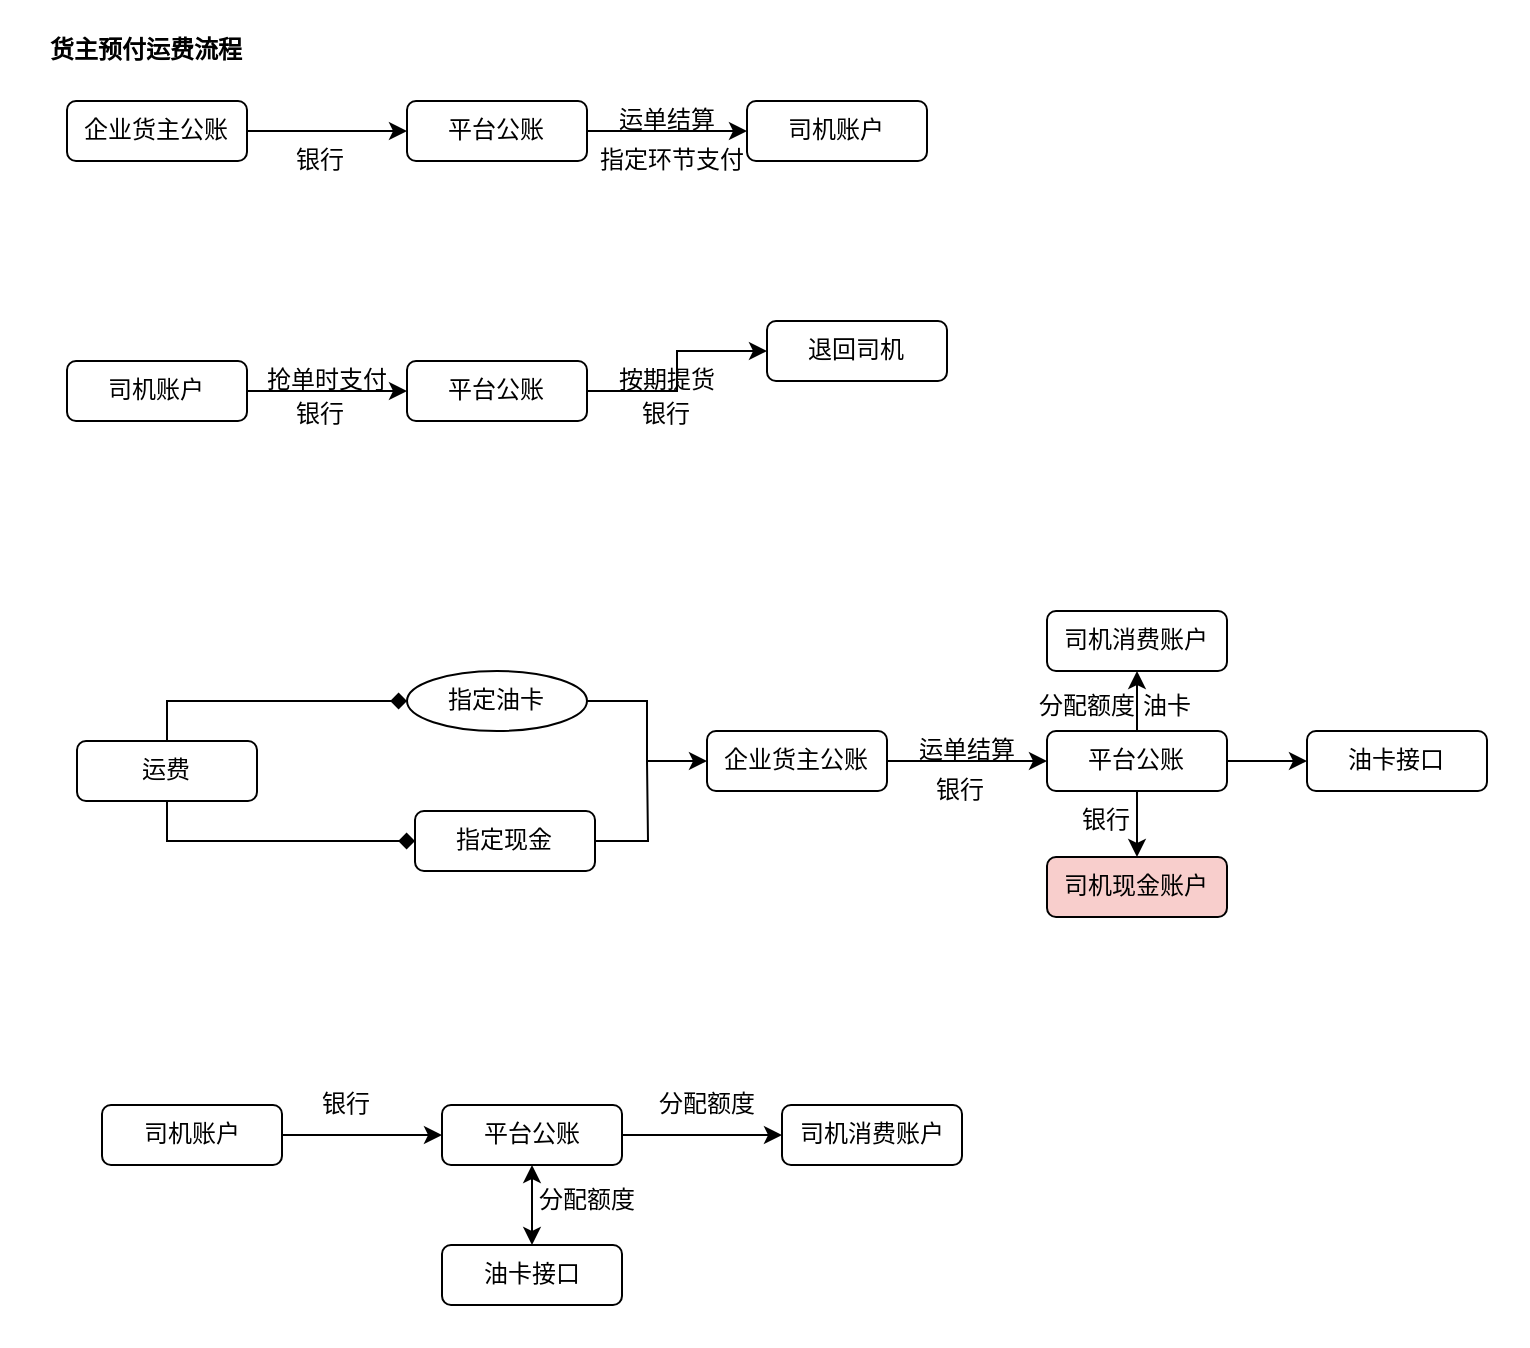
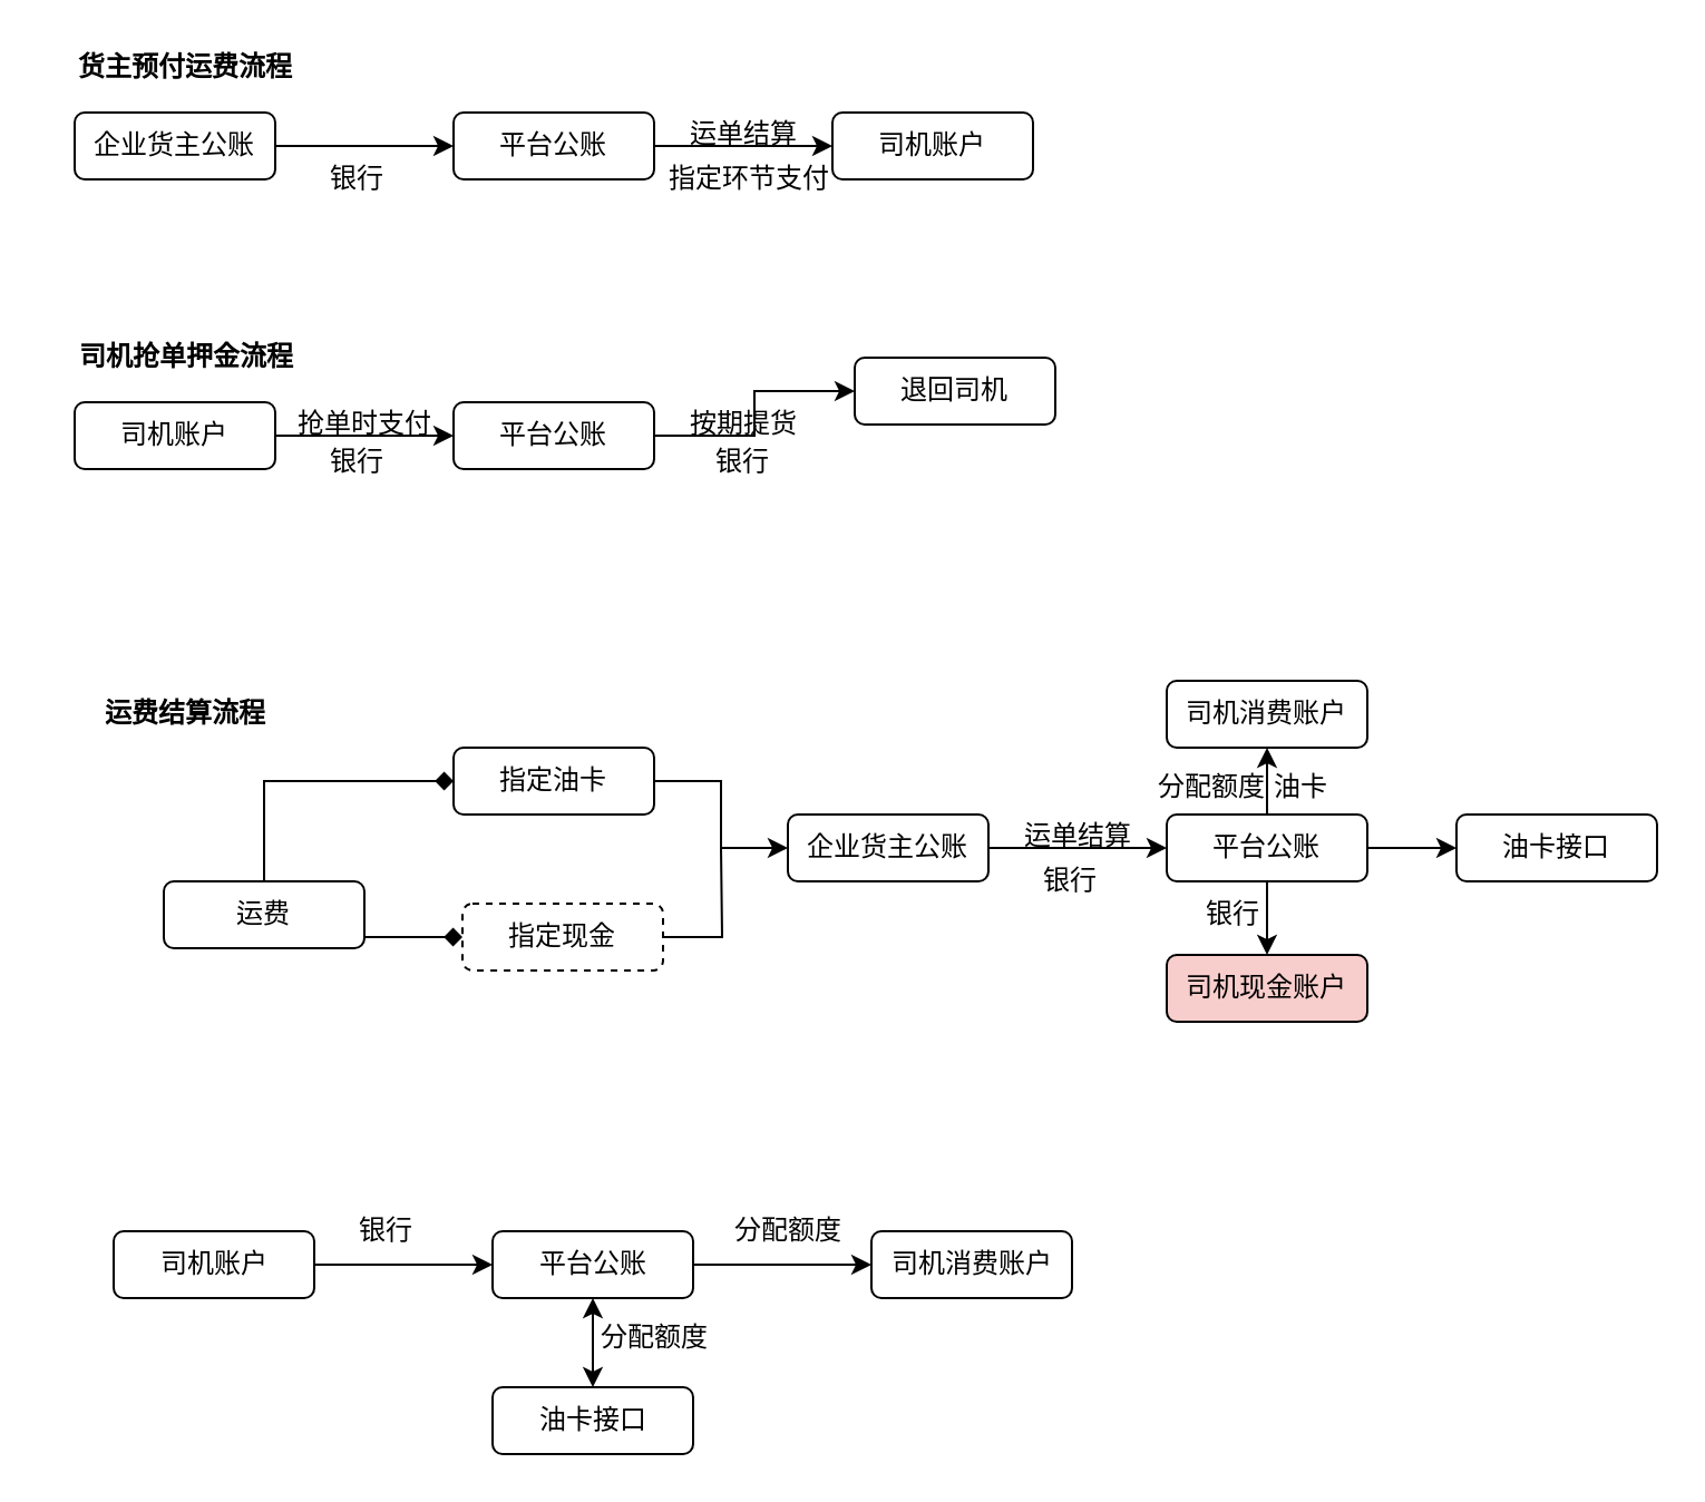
  <mxCell id="0" />
  <mxCell id="1" parent="0" />
- <mxCell id="2" value="货主预付运费流程" style="text;html=1;strokeColor=none;fillColor=none;align=center;verticalAlign=middle;whiteSpace=wrap;rounded=0;fontStyle=1" vertex="1" parent="1"><mxGeometry x="23" y="15" width="100" height="20" as="geometry" /></mxCell>
+ <mxCell id="2" value="货主预付运费流程" style="text;html=1;strokeColor=none;fillColor=none;align=center;verticalAlign=middle;whiteSpace=wrap;rounded=0;fontStyle=1" vertex="1" parent="1"><mxGeometry x="33" y="20" width="100" height="20" as="geometry" /></mxCell>
  <mxCell id="3" value="" style="edgeStyle=orthogonalEdgeStyle;rounded=0;orthogonalLoop=1;jettySize=auto;html=1;" edge="1" parent="1" source="4" target="6"><mxGeometry relative="1" as="geometry" /></mxCell>
  <mxCell id="4" value="企业货主公账" style="rounded=1;whiteSpace=wrap;html=1;" vertex="1" parent="1"><mxGeometry x="33" y="50" width="90" height="30" as="geometry" /></mxCell>
  <mxCell id="5" value="" style="edgeStyle=orthogonalEdgeStyle;rounded=0;orthogonalLoop=1;jettySize=auto;html=1;" edge="1" parent="1" source="6" target="7"><mxGeometry relative="1" as="geometry" /></mxCell>
  <mxCell id="6" value="平台公账" style="rounded=1;whiteSpace=wrap;html=1;" vertex="1" parent="1"><mxGeometry x="203" y="50" width="90" height="30" as="geometry" /></mxCell>
  <mxCell id="7" value="司机账户" style="rounded=1;whiteSpace=wrap;html=1;" vertex="1" parent="1"><mxGeometry x="373" y="50" width="90" height="30" as="geometry" /></mxCell>
  <mxCell id="8" value="运单结算" style="text;html=1;align=center;verticalAlign=middle;resizable=0;points=[];;autosize=1;" vertex="1" parent="1"><mxGeometry x="303" y="50" width="60" height="20" as="geometry" /></mxCell>
  <mxCell id="9" value="指定环节支付" style="text;html=1;strokeColor=none;fillColor=none;align=center;verticalAlign=middle;whiteSpace=wrap;rounded=0;" vertex="1" parent="1"><mxGeometry x="281" y="70" width="110" height="20" as="geometry" /></mxCell>
+ <mxCell id="10" value="司机抢单押金流程" style="text;html=1;strokeColor=none;fillColor=none;align=center;verticalAlign=middle;whiteSpace=wrap;rounded=0;fontStyle=1" vertex="1" parent="1"><mxGeometry x="20.5" y="150" width="125" height="20" as="geometry" /></mxCell>
  <mxCell id="11" value="" style="edgeStyle=orthogonalEdgeStyle;rounded=0;orthogonalLoop=1;jettySize=auto;html=1;" edge="1" parent="1" source="12" target="14"><mxGeometry relative="1" as="geometry" /></mxCell>
  <mxCell id="12" value="司机账户" style="rounded=1;whiteSpace=wrap;html=1;" vertex="1" parent="1"><mxGeometry x="33" y="180" width="90" height="30" as="geometry" /></mxCell>
  <mxCell id="13" value="" style="edgeStyle=orthogonalEdgeStyle;rounded=0;orthogonalLoop=1;jettySize=auto;html=1;" edge="1" parent="1" source="14" target="15"><mxGeometry relative="1" as="geometry" /></mxCell>
  <mxCell id="14" value="平台公账" style="rounded=1;whiteSpace=wrap;html=1;" vertex="1" parent="1"><mxGeometry x="203" y="180" width="90" height="30" as="geometry" /></mxCell>
  <mxCell id="15" value="退回司机" style="rounded=1;whiteSpace=wrap;html=1;" vertex="1" parent="1"><mxGeometry x="383" y="160" width="90" height="30" as="geometry" /></mxCell>
  <mxCell id="16" value="抢单时支付" style="text;html=1;align=center;verticalAlign=middle;resizable=0;points=[];;autosize=1;" vertex="1" parent="1"><mxGeometry x="123" y="180" width="80" height="20" as="geometry" /></mxCell>
  <mxCell id="17" value="按期提货" style="text;html=1;align=center;verticalAlign=middle;resizable=0;points=[];;autosize=1;" vertex="1" parent="1"><mxGeometry x="303" y="180" width="60" height="20" as="geometry" /></mxCell>
  <mxCell id="18" value="银行" style="text;html=1;strokeColor=none;fillColor=none;align=center;verticalAlign=middle;whiteSpace=wrap;rounded=0;" vertex="1" parent="1"><mxGeometry x="140" y="197" width="40" height="20" as="geometry" /></mxCell>
  <mxCell id="19" value="银行" style="text;html=1;strokeColor=none;fillColor=none;align=center;verticalAlign=middle;whiteSpace=wrap;rounded=0;" vertex="1" parent="1"><mxGeometry x="313" y="197" width="40" height="20" as="geometry" /></mxCell>
  <mxCell id="20" value="银行" style="text;html=1;strokeColor=none;fillColor=none;align=center;verticalAlign=middle;whiteSpace=wrap;rounded=0;" vertex="1" parent="1"><mxGeometry x="140" y="70" width="40" height="20" as="geometry" /></mxCell>
+ <mxCell id="21" value="运费结算流程" style="text;html=1;strokeColor=none;fillColor=none;align=center;verticalAlign=middle;whiteSpace=wrap;rounded=0;fontStyle=1" vertex="1" parent="1"><mxGeometry x="33" y="310" width="100" height="20" as="geometry" /></mxCell>
  <mxCell id="22" value="" style="edgeStyle=orthogonalEdgeStyle;rounded=0;orthogonalLoop=1;jettySize=auto;html=1;" edge="1" parent="1" source="23" target="27"><mxGeometry relative="1" as="geometry" /></mxCell>
  <mxCell id="23" value="企业货主公账" style="rounded=1;whiteSpace=wrap;html=1;" vertex="1" parent="1"><mxGeometry x="353" y="365" width="90" height="30" as="geometry" /></mxCell>
  <mxCell id="24" value="" style="edgeStyle=orthogonalEdgeStyle;rounded=0;orthogonalLoop=1;jettySize=auto;html=1;" edge="1" parent="1" source="27" target="30"><mxGeometry relative="1" as="geometry" /></mxCell>
  <mxCell id="25" value="" style="edgeStyle=orthogonalEdgeStyle;rounded=0;orthogonalLoop=1;jettySize=auto;html=1;endArrow=classic;endFill=1;" edge="1" parent="1" source="27" target="29"><mxGeometry relative="1" as="geometry" /></mxCell>
  <mxCell id="26" value="" style="edgeStyle=orthogonalEdgeStyle;rounded=0;orthogonalLoop=1;jettySize=auto;html=1;startArrow=none;startFill=0;endArrow=classic;endFill=1;" edge="1" parent="1" source="27" target="28"><mxGeometry relative="1" as="geometry" /></mxCell>
  <mxCell id="27" value="平台公账" style="rounded=1;whiteSpace=wrap;html=1;" vertex="1" parent="1"><mxGeometry x="523" y="365" width="90" height="30" as="geometry" /></mxCell>
  <mxCell id="28" value="油卡接口" style="rounded=1;whiteSpace=wrap;html=1;" vertex="1" parent="1"><mxGeometry x="653" y="365" width="90" height="30" as="geometry" /></mxCell>
  <mxCell id="29" value="司机消费账户" style="rounded=1;whiteSpace=wrap;html=1;" vertex="1" parent="1"><mxGeometry x="523" y="305" width="90" height="30" as="geometry" /></mxCell>
  <mxCell id="30" value="司机现金账户" style="rounded=1;whiteSpace=wrap;html=1;fillColor=#f8cecc;" vertex="1" parent="1"><mxGeometry x="523" y="428" width="90" height="30" as="geometry" /></mxCell>
  <mxCell id="31" value="运单结算" style="text;html=1;align=center;verticalAlign=middle;resizable=0;points=[];;autosize=1;" vertex="1" parent="1"><mxGeometry x="453" y="365" width="60" height="20" as="geometry" /></mxCell>
  <mxCell id="32" value="银行" style="text;html=1;strokeColor=none;fillColor=none;align=center;verticalAlign=middle;whiteSpace=wrap;rounded=0;" vertex="1" parent="1"><mxGeometry x="460" y="385" width="40" height="20" as="geometry" /></mxCell>
  <mxCell id="33" value="银行" style="text;html=1;strokeColor=none;fillColor=none;align=center;verticalAlign=middle;whiteSpace=wrap;rounded=0;" vertex="1" parent="1"><mxGeometry x="533" y="400" width="40" height="20" as="geometry" /></mxCell>
  <mxCell id="34" value="" style="edgeStyle=orthogonalEdgeStyle;rounded=0;orthogonalLoop=1;jettySize=auto;html=1;exitX=0.5;exitY=1;exitDx=0;exitDy=0;entryX=0;entryY=0.5;entryDx=0;entryDy=0;endArrow=diamond;" edge="1" parent="1" source="36" target="40"><mxGeometry relative="1" as="geometry"><Array as="points"><mxPoint x="83" y="420" /><mxPoint x="203" y="420" /></Array></mxGeometry></mxCell>
  <mxCell id="35" value="" style="edgeStyle=orthogonalEdgeStyle;rounded=0;orthogonalLoop=1;jettySize=auto;html=1;exitX=0.5;exitY=0;exitDx=0;exitDy=0;entryX=0;entryY=0.5;entryDx=0;entryDy=0;endArrow=diamond;" edge="1" parent="1" source="36" target="38"><mxGeometry relative="1" as="geometry" /></mxCell>
- <mxCell id="36" value="运费" style="rounded=1;whiteSpace=wrap;html=1;" vertex="1" parent="1"><mxGeometry x="38" y="370" width="90" height="30" as="geometry" /></mxCell>
+ <mxCell id="36" value="运费" style="rounded=1;whiteSpace=wrap;html=1;" vertex="1" parent="1"><mxGeometry x="73" y="395" width="90" height="30" as="geometry" /></mxCell>
  <mxCell id="37" style="edgeStyle=orthogonalEdgeStyle;rounded=0;orthogonalLoop=1;jettySize=auto;html=1;entryX=0;entryY=0.5;entryDx=0;entryDy=0;" edge="1" parent="1" source="38" target="23"><mxGeometry relative="1" as="geometry" /></mxCell>
- <mxCell id="38" value="指定油卡" style="ellipse;whiteSpace=wrap;html=1;" vertex="1" parent="1"><mxGeometry x="203" y="335" width="90" height="30" as="geometry" /></mxCell>
+ <mxCell id="38" value="指定油卡" style="rounded=1;whiteSpace=wrap;html=1;" vertex="1" parent="1"><mxGeometry x="203" y="335" width="90" height="30" as="geometry" /></mxCell>
  <mxCell id="39" style="edgeStyle=orthogonalEdgeStyle;rounded=0;orthogonalLoop=1;jettySize=auto;html=1;endArrow=none;endFill=0;" edge="1" parent="1" source="40"><mxGeometry relative="1" as="geometry"><mxPoint x="323" y="380" as="targetPoint" /></mxGeometry></mxCell>
- <mxCell id="40" value="指定现金" style="rounded=1;whiteSpace=wrap;html=1;" vertex="1" parent="1"><mxGeometry x="207" y="405" width="90" height="30" as="geometry" /></mxCell>
+ <mxCell id="40" value="指定现金" style="rounded=1;whiteSpace=wrap;html=1;dashed=1;" vertex="1" parent="1"><mxGeometry x="207" y="405" width="90" height="30" as="geometry" /></mxCell>
  <mxCell id="41" value="" style="edgeStyle=orthogonalEdgeStyle;rounded=0;orthogonalLoop=1;jettySize=auto;html=1;" edge="1" parent="1" source="42" target="45"><mxGeometry relative="1" as="geometry" /></mxCell>
  <mxCell id="42" value="司机账户" style="rounded=1;whiteSpace=wrap;html=1;" vertex="1" parent="1"><mxGeometry x="50.5" y="552" width="90" height="30" as="geometry" /></mxCell>
  <mxCell id="43" value="" style="edgeStyle=orthogonalEdgeStyle;rounded=0;orthogonalLoop=1;jettySize=auto;html=1;" edge="1" parent="1" source="45" target="47"><mxGeometry relative="1" as="geometry" /></mxCell>
  <mxCell id="44" value="" style="edgeStyle=orthogonalEdgeStyle;rounded=0;orthogonalLoop=1;jettySize=auto;html=1;startArrow=classic;startFill=1;endArrow=classic;endFill=1;" edge="1" parent="1" source="45" target="46"><mxGeometry relative="1" as="geometry" /></mxCell>
  <mxCell id="45" value="平台公账" style="rounded=1;whiteSpace=wrap;html=1;" vertex="1" parent="1"><mxGeometry x="220.5" y="552" width="90" height="30" as="geometry" /></mxCell>
  <mxCell id="46" value="油卡接口" style="rounded=1;whiteSpace=wrap;html=1;" vertex="1" parent="1"><mxGeometry x="220.5" y="622" width="90" height="30" as="geometry" /></mxCell>
  <mxCell id="47" value="司机消费账户" style="rounded=1;whiteSpace=wrap;html=1;" vertex="1" parent="1"><mxGeometry x="390.5" y="552" width="90" height="30" as="geometry" /></mxCell>
  <mxCell id="48" value="银行" style="text;html=1;strokeColor=none;fillColor=none;align=center;verticalAlign=middle;whiteSpace=wrap;rounded=0;" vertex="1" parent="1"><mxGeometry x="153" y="542" width="40" height="20" as="geometry" /></mxCell>
  <mxCell id="49" value="油卡" style="text;html=1;align=center;verticalAlign=middle;resizable=0;points=[];;autosize=1;" vertex="1" parent="1"><mxGeometry x="563" y="343" width="40" height="20" as="geometry" /></mxCell>
  <mxCell id="50" value="分配额度" style="text;html=1;align=center;verticalAlign=middle;resizable=0;points=[];;autosize=1;" vertex="1" parent="1"><mxGeometry x="263" y="590" width="60" height="20" as="geometry" /></mxCell>
  <mxCell id="51" value="分配额度" style="text;html=1;align=center;verticalAlign=middle;resizable=0;points=[];;autosize=1;" vertex="1" parent="1"><mxGeometry x="323" y="542" width="60" height="20" as="geometry" /></mxCell>
  <mxCell id="52" value="分配额度" style="text;html=1;align=center;verticalAlign=middle;resizable=0;points=[];;autosize=1;" vertex="1" parent="1"><mxGeometry x="513" y="343" width="60" height="20" as="geometry" /></mxCell>
